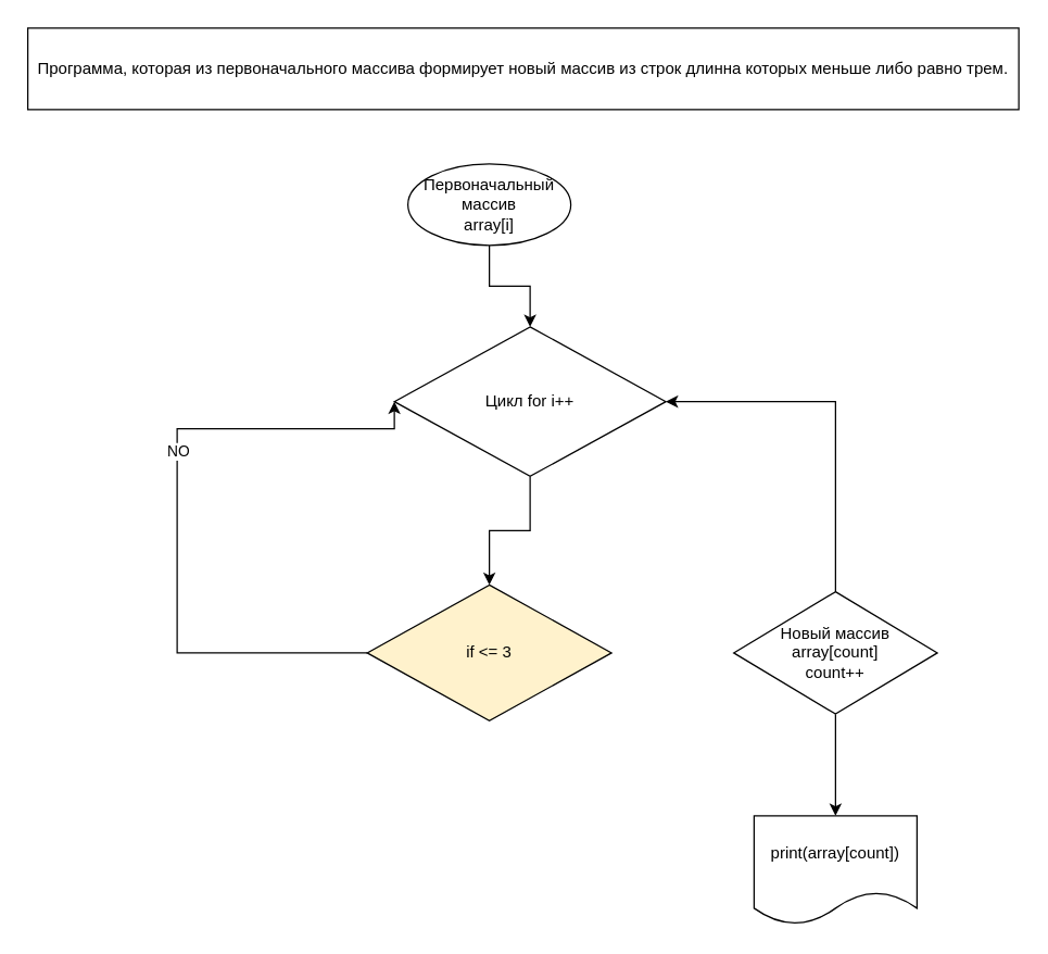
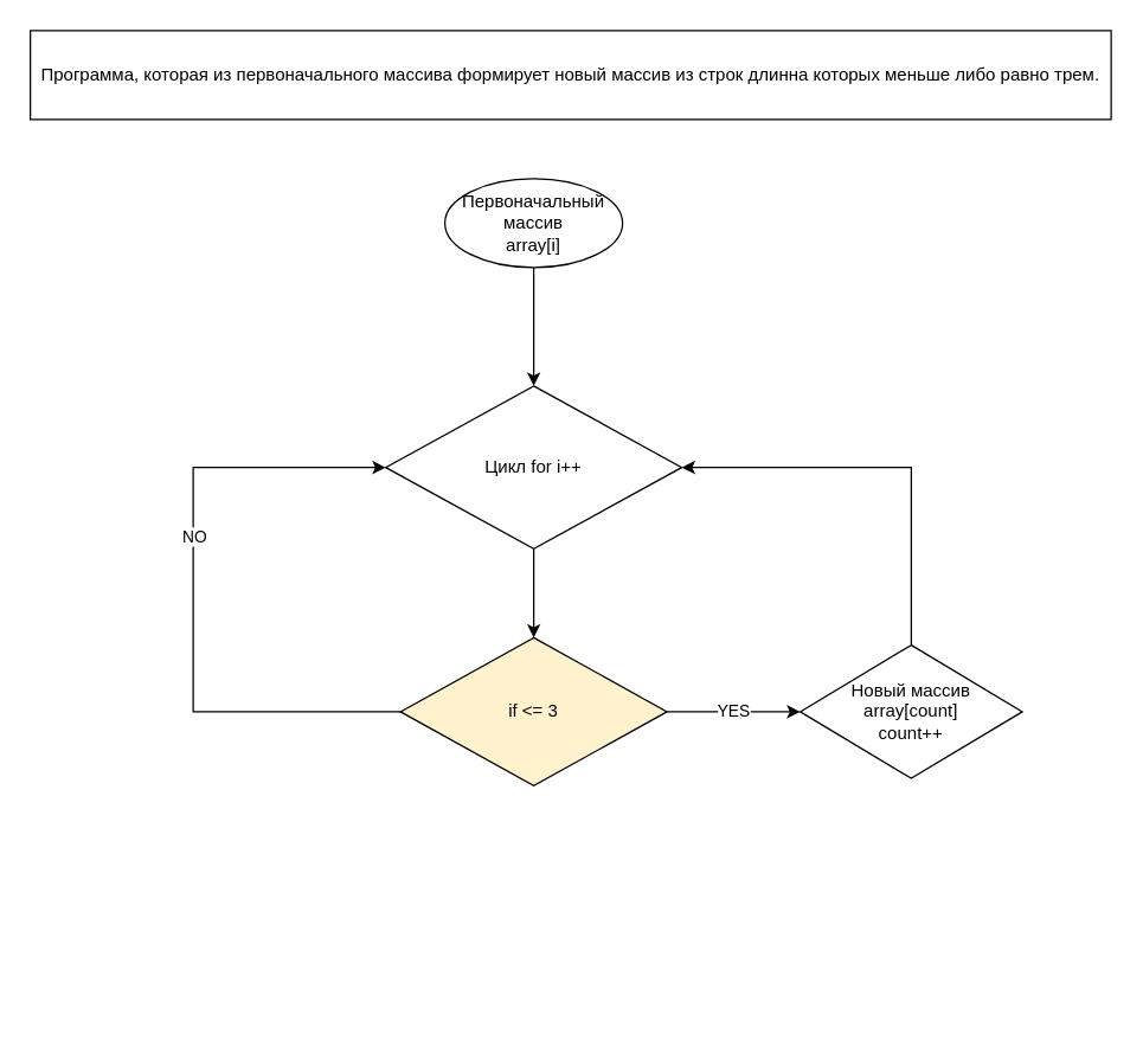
  <mxCell id="0" />
  <mxCell id="1" parent="0" />
  <mxCell id="2" value="" style="edgeStyle=orthogonalEdgeStyle;rounded=0;orthogonalLoop=1;jettySize=auto;html=1;" edge="1" parent="1" source="3" target="5"><mxGeometry relative="1" as="geometry" /></mxCell>
  <mxCell id="3" value="Первоначальный массив&lt;br&gt;array[i]" style="ellipse;whiteSpace=wrap;html=1;" vertex="1" parent="1"><mxGeometry x="300" y="120" width="120" height="60" as="geometry" /></mxCell>
  <mxCell id="4" value="" style="edgeStyle=orthogonalEdgeStyle;rounded=0;orthogonalLoop=1;jettySize=auto;html=1;" edge="1" parent="1" source="5" target="9"><mxGeometry relative="1" as="geometry" /></mxCell>
- <mxCell id="5" value="Цикл for i++" style="rhombus;whiteSpace=wrap;html=1;" vertex="1" parent="1"><mxGeometry x="290" y="240" width="200" height="110" as="geometry" /></mxCell>
+ <mxCell id="5" value="Цикл for i++" style="rhombus;whiteSpace=wrap;html=1;" vertex="1" parent="1"><mxGeometry x="260" y="260" width="200" height="110" as="geometry" /></mxCell>
  <mxCell id="6" style="edgeStyle=orthogonalEdgeStyle;rounded=0;orthogonalLoop=1;jettySize=auto;html=1;exitX=0;exitY=0.5;exitDx=0;exitDy=0;entryX=0;entryY=0.5;entryDx=0;entryDy=0;" edge="1" parent="1" source="9" target="5"><mxGeometry relative="1" as="geometry"><Array as="points"><mxPoint x="130" y="480" /><mxPoint x="130" y="315" /></Array></mxGeometry></mxCell>
  <mxCell id="7" value="NO&lt;br&gt;" style="edgeLabel;html=1;align=center;verticalAlign=middle;resizable=0;points=[];" vertex="1" connectable="0" parent="6"><mxGeometry x="0.191" relative="1" as="geometry"><mxPoint as="offset" /></mxGeometry></mxCell>
+ <mxCell id="8" value="YES&lt;br&gt;" style="edgeStyle=orthogonalEdgeStyle;rounded=0;orthogonalLoop=1;jettySize=auto;html=1;" edge="1" parent="1" source="9" target="12"><mxGeometry relative="1" as="geometry"><Array as="points"><mxPoint x="470" y="480" /><mxPoint x="470" y="480" /></Array></mxGeometry></mxCell>
  <mxCell id="9" value="if &amp;lt;= 3" style="rhombus;whiteSpace=wrap;html=1;fillColor=#fff2cc;" vertex="1" parent="1"><mxGeometry x="270" y="430" width="180" height="100" as="geometry" /></mxCell>
  <mxCell id="10" style="edgeStyle=orthogonalEdgeStyle;rounded=0;orthogonalLoop=1;jettySize=auto;html=1;exitX=0.5;exitY=0;exitDx=0;exitDy=0;entryX=1;entryY=0.5;entryDx=0;entryDy=0;" edge="1" parent="1" source="12" target="5"><mxGeometry relative="1" as="geometry" /></mxCell>
- <mxCell id="11" value="" style="edgeStyle=orthogonalEdgeStyle;rounded=0;orthogonalLoop=1;jettySize=auto;html=1;" edge="1" parent="1" source="12" target="13"><mxGeometry relative="1" as="geometry" /></mxCell>
  <mxCell id="12" value="Новый массив&lt;br&gt;array[count]&lt;br&gt;count++" style="rhombus;whiteSpace=wrap;html=1;" vertex="1" parent="1"><mxGeometry x="540" y="435" width="150" height="90" as="geometry" /></mxCell>
- <mxCell id="13" value="print(array[count])" style="shape=document;whiteSpace=wrap;html=1;boundedLbl=1;" vertex="1" parent="1"><mxGeometry x="555" y="600" width="120" height="80" as="geometry" /></mxCell>
  <mxCell id="14" value="Программа, которая из первоначального массива формирует новый массив из строк длинна которых меньше либо равно трем." style="rounded=0;whiteSpace=wrap;html=1;" vertex="1" parent="1"><mxGeometry x="20" y="20" width="730" height="60" as="geometry" /></mxCell>
